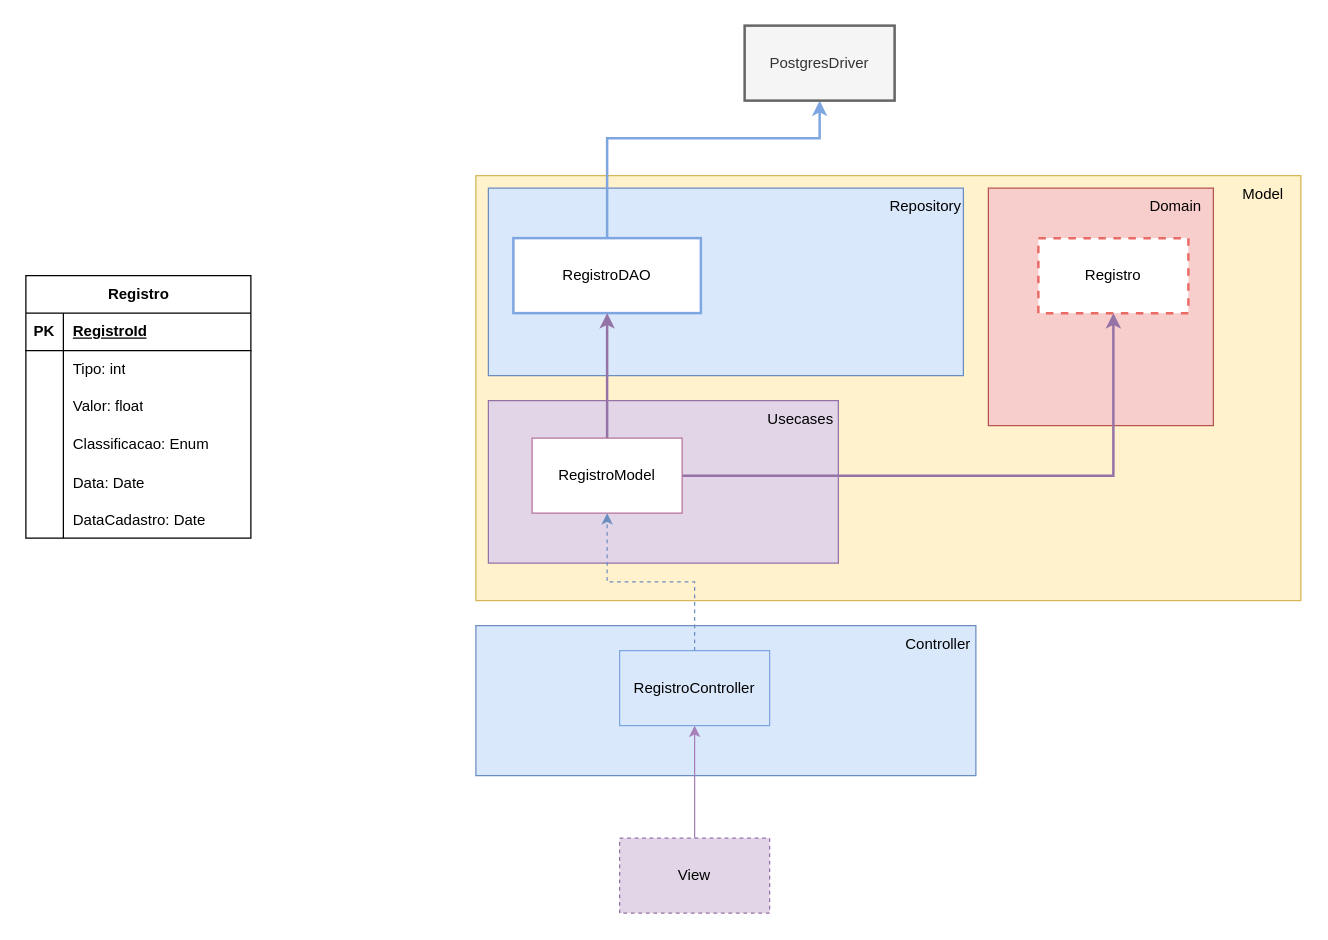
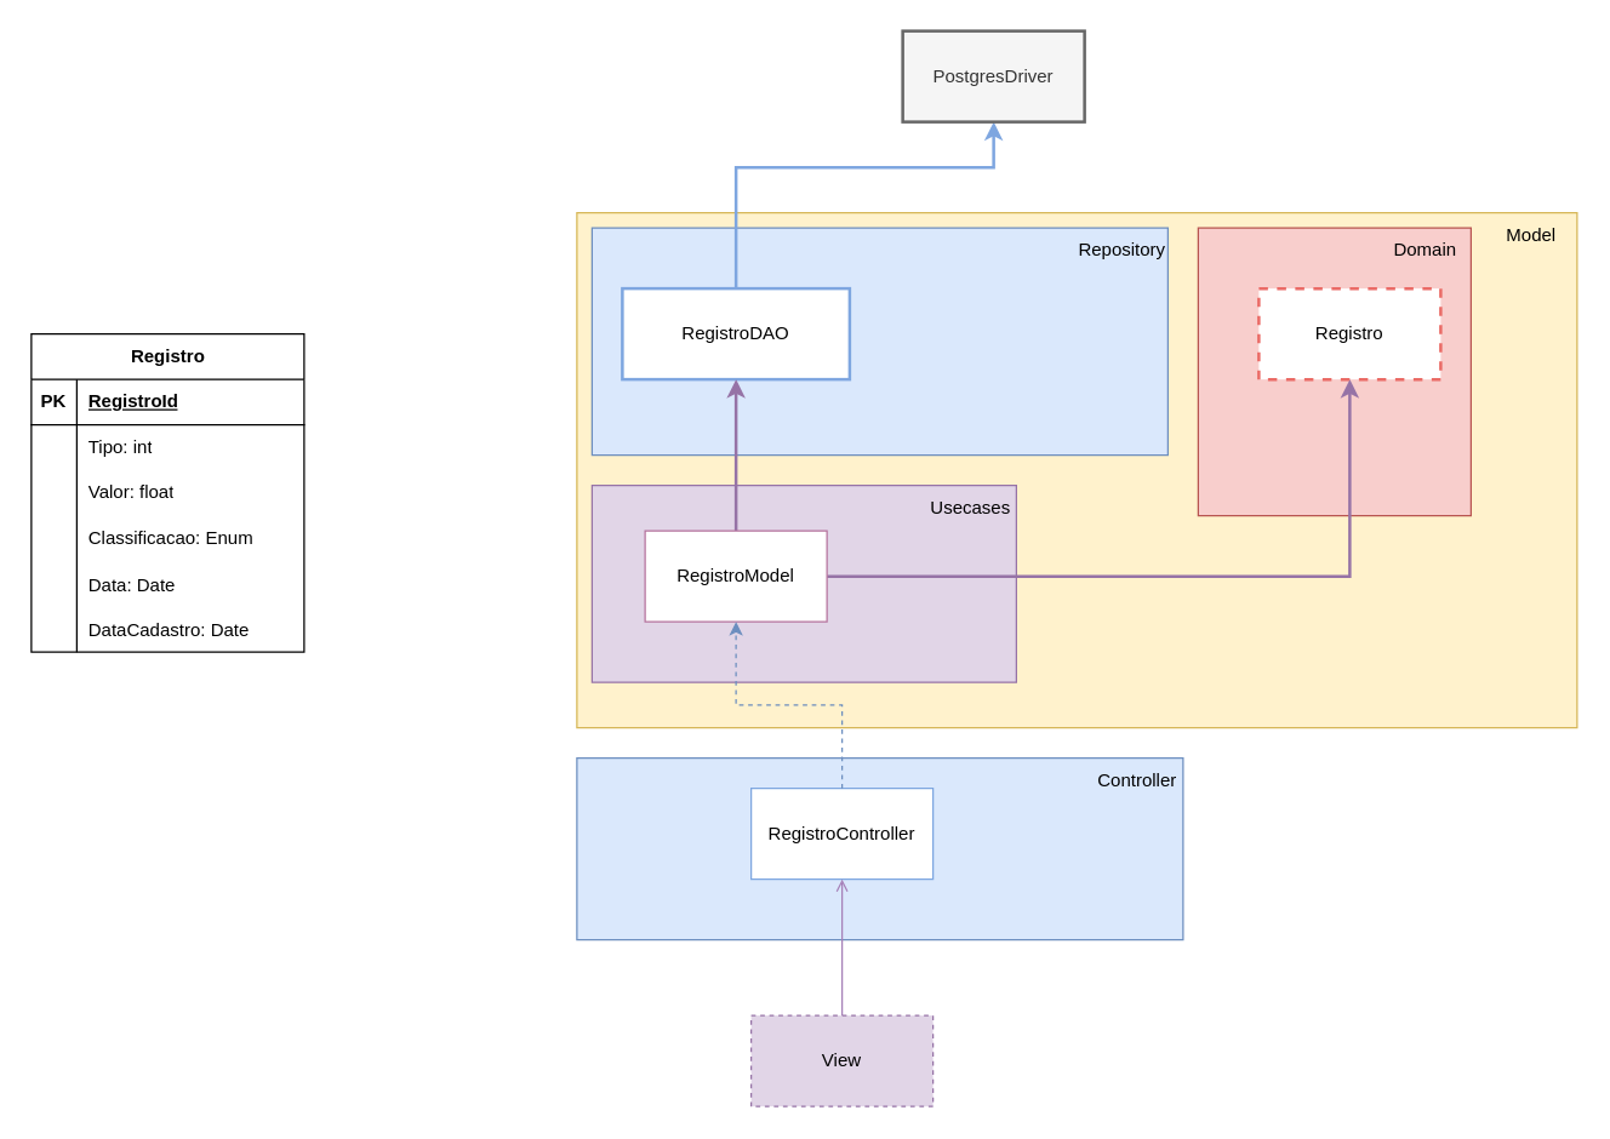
  <mxCell id="0" />
  <mxCell id="1" parent="0" />
  <mxCell id="2" value="Registro" style="shape=table;startSize=30;container=1;collapsible=1;childLayout=tableLayout;fixedRows=1;rowLines=0;fontStyle=1;align=center;resizeLast=1;html=1;" parent="1" vertex="1"><mxGeometry x="20" y="220" width="180" height="210" as="geometry" /></mxCell>
  <mxCell id="3" value="" style="shape=tableRow;horizontal=0;startSize=0;swimlaneHead=0;swimlaneBody=0;fillColor=none;collapsible=0;dropTarget=0;points=[[0,0.5],[1,0.5]];portConstraint=eastwest;top=0;left=0;right=0;bottom=1;" parent="2" vertex="1"><mxGeometry y="30" width="180" height="30" as="geometry" /></mxCell>
  <mxCell id="4" value="PK" style="shape=partialRectangle;connectable=0;fillColor=none;top=0;left=0;bottom=0;right=0;fontStyle=1;overflow=hidden;whiteSpace=wrap;html=1;" parent="3" vertex="1"><mxGeometry width="30" height="30" as="geometry"><mxRectangle width="30" height="30" as="alternateBounds" /></mxGeometry></mxCell>
  <mxCell id="5" value="RegistroId" style="shape=partialRectangle;connectable=0;fillColor=none;top=0;left=0;bottom=0;right=0;align=left;spacingLeft=6;fontStyle=5;overflow=hidden;whiteSpace=wrap;html=1;" parent="3" vertex="1"><mxGeometry x="30" width="150" height="30" as="geometry"><mxRectangle width="150" height="30" as="alternateBounds" /></mxGeometry></mxCell>
  <mxCell id="6" value="" style="shape=tableRow;horizontal=0;startSize=0;swimlaneHead=0;swimlaneBody=0;fillColor=none;collapsible=0;dropTarget=0;points=[[0,0.5],[1,0.5]];portConstraint=eastwest;top=0;left=0;right=0;bottom=0;" parent="2" vertex="1"><mxGeometry y="60" width="180" height="30" as="geometry" /></mxCell>
  <mxCell id="7" value="" style="shape=partialRectangle;connectable=0;fillColor=none;top=0;left=0;bottom=0;right=0;editable=1;overflow=hidden;whiteSpace=wrap;html=1;" parent="6" vertex="1"><mxGeometry width="30" height="30" as="geometry"><mxRectangle width="30" height="30" as="alternateBounds" /></mxGeometry></mxCell>
  <mxCell id="8" value="Tipo: int" style="shape=partialRectangle;connectable=0;fillColor=none;top=0;left=0;bottom=0;right=0;align=left;spacingLeft=6;overflow=hidden;whiteSpace=wrap;html=1;" parent="6" vertex="1"><mxGeometry x="30" width="150" height="30" as="geometry"><mxRectangle width="150" height="30" as="alternateBounds" /></mxGeometry></mxCell>
  <mxCell id="9" value="" style="shape=tableRow;horizontal=0;startSize=0;swimlaneHead=0;swimlaneBody=0;fillColor=none;collapsible=0;dropTarget=0;points=[[0,0.5],[1,0.5]];portConstraint=eastwest;top=0;left=0;right=0;bottom=0;" parent="2" vertex="1"><mxGeometry y="90" width="180" height="30" as="geometry" /></mxCell>
  <mxCell id="10" value="" style="shape=partialRectangle;connectable=0;fillColor=none;top=0;left=0;bottom=0;right=0;editable=1;overflow=hidden;whiteSpace=wrap;html=1;" parent="9" vertex="1"><mxGeometry width="30" height="30" as="geometry"><mxRectangle width="30" height="30" as="alternateBounds" /></mxGeometry></mxCell>
  <mxCell id="11" value="Valor: float" style="shape=partialRectangle;connectable=0;fillColor=none;top=0;left=0;bottom=0;right=0;align=left;spacingLeft=6;overflow=hidden;whiteSpace=wrap;html=1;" parent="9" vertex="1"><mxGeometry x="30" width="150" height="30" as="geometry"><mxRectangle width="150" height="30" as="alternateBounds" /></mxGeometry></mxCell>
  <mxCell id="12" value="" style="shape=tableRow;horizontal=0;startSize=0;swimlaneHead=0;swimlaneBody=0;fillColor=none;collapsible=0;dropTarget=0;points=[[0,0.5],[1,0.5]];portConstraint=eastwest;top=0;left=0;right=0;bottom=0;" parent="2" vertex="1"><mxGeometry y="120" width="180" height="30" as="geometry" /></mxCell>
  <mxCell id="13" value="" style="shape=partialRectangle;connectable=0;fillColor=none;top=0;left=0;bottom=0;right=0;editable=1;overflow=hidden;whiteSpace=wrap;html=1;" parent="12" vertex="1"><mxGeometry width="30" height="30" as="geometry"><mxRectangle width="30" height="30" as="alternateBounds" /></mxGeometry></mxCell>
  <mxCell id="14" value="Classificacao: Enum" style="shape=partialRectangle;connectable=0;fillColor=none;top=0;left=0;bottom=0;right=0;align=left;spacingLeft=6;overflow=hidden;whiteSpace=wrap;html=1;" parent="12" vertex="1"><mxGeometry x="30" width="150" height="30" as="geometry"><mxRectangle width="150" height="30" as="alternateBounds" /></mxGeometry></mxCell>
  <mxCell id="15" value="" style="shape=tableRow;horizontal=0;startSize=0;swimlaneHead=0;swimlaneBody=0;fillColor=none;collapsible=0;dropTarget=0;points=[[0,0.5],[1,0.5]];portConstraint=eastwest;top=0;left=0;right=0;bottom=0;" parent="2" vertex="1"><mxGeometry y="150" width="180" height="30" as="geometry" /></mxCell>
  <mxCell id="16" value="" style="shape=partialRectangle;connectable=0;fillColor=none;top=0;left=0;bottom=0;right=0;editable=1;overflow=hidden;" parent="15" vertex="1"><mxGeometry width="30" height="30" as="geometry"><mxRectangle width="30" height="30" as="alternateBounds" /></mxGeometry></mxCell>
  <mxCell id="17" value="Data: Date" style="shape=partialRectangle;connectable=0;fillColor=none;top=0;left=0;bottom=0;right=0;align=left;spacingLeft=6;overflow=hidden;" parent="15" vertex="1"><mxGeometry x="30" width="150" height="30" as="geometry"><mxRectangle width="150" height="30" as="alternateBounds" /></mxGeometry></mxCell>
  <mxCell id="18" value="" style="shape=tableRow;horizontal=0;startSize=0;swimlaneHead=0;swimlaneBody=0;fillColor=none;collapsible=0;dropTarget=0;points=[[0,0.5],[1,0.5]];portConstraint=eastwest;top=0;left=0;right=0;bottom=0;" parent="2" vertex="1"><mxGeometry y="180" width="180" height="30" as="geometry" /></mxCell>
  <mxCell id="19" value="" style="shape=partialRectangle;connectable=0;fillColor=none;top=0;left=0;bottom=0;right=0;editable=1;overflow=hidden;" parent="18" vertex="1"><mxGeometry width="30" height="30" as="geometry"><mxRectangle width="30" height="30" as="alternateBounds" /></mxGeometry></mxCell>
  <mxCell id="20" value="DataCadastro: Date" style="shape=partialRectangle;connectable=0;fillColor=none;top=0;left=0;bottom=0;right=0;align=left;spacingLeft=6;overflow=hidden;" parent="18" vertex="1"><mxGeometry x="30" width="150" height="30" as="geometry"><mxRectangle width="150" height="30" as="alternateBounds" /></mxGeometry></mxCell>
  <mxCell id="21" value="" style="rounded=0;whiteSpace=wrap;html=1;fillColor=#fff2cc;strokeColor=#d6b656;" parent="1" vertex="1"><mxGeometry x="380" y="140" width="660" height="340" as="geometry" /></mxCell>
  <mxCell id="22" value="Model" style="text;html=1;align=center;verticalAlign=middle;whiteSpace=wrap;rounded=0;" parent="1" vertex="1"><mxGeometry x="980" y="140" width="60" height="30" as="geometry" /></mxCell>
  <mxCell id="23" value="" style="rounded=0;whiteSpace=wrap;html=1;fillColor=#f8cecc;strokeColor=#b85450;" parent="1" vertex="1"><mxGeometry x="790" y="150" width="180" height="190" as="geometry" /></mxCell>
  <mxCell id="24" value="Registro" style="rounded=0;whiteSpace=wrap;html=1;dashed=1;strokeColor=#EA6B66;strokeWidth=2;" parent="1" vertex="1"><mxGeometry x="830" y="190" width="120" height="60" as="geometry" /></mxCell>
  <mxCell id="25" value="Domain" style="text;html=1;align=center;verticalAlign=middle;whiteSpace=wrap;rounded=0;" parent="1" vertex="1"><mxGeometry x="910" y="150" width="60" height="30" as="geometry" /></mxCell>
  <mxCell id="26" value="" style="rounded=0;whiteSpace=wrap;html=1;fillColor=#dae8fc;strokeColor=#6c8ebf;" parent="1" vertex="1"><mxGeometry x="390" y="150" width="380" height="150" as="geometry" /></mxCell>
  <mxCell id="27" value="Repository" style="text;html=1;align=center;verticalAlign=middle;whiteSpace=wrap;rounded=0;" parent="1" vertex="1"><mxGeometry x="710" y="150" width="60" height="30" as="geometry" /></mxCell>
  <mxCell id="28" style="edgeStyle=orthogonalEdgeStyle;rounded=0;orthogonalLoop=1;jettySize=auto;html=1;entryX=0.5;entryY=1;entryDx=0;entryDy=0;strokeWidth=2;strokeColor=#7EA6E0;" parent="1" source="29" target="32" edge="1"><mxGeometry relative="1" as="geometry"><Array as="points"><mxPoint x="485" y="110" /><mxPoint x="655" y="110" /></Array></mxGeometry></mxCell>
  <mxCell id="29" value="RegistroDAO" style="rounded=0;whiteSpace=wrap;html=1;strokeWidth=2;strokeColor=#7EA6E0;" parent="1" vertex="1"><mxGeometry x="410" y="190" width="150" height="60" as="geometry" /></mxCell>
  <mxCell id="30" value="" style="rounded=0;whiteSpace=wrap;html=1;fillColor=#dae8fc;strokeColor=#6c8ebf;" parent="1" vertex="1"><mxGeometry x="380" y="500" width="400" height="120" as="geometry" /></mxCell>
  <mxCell id="31" value="Controller" style="text;html=1;align=center;verticalAlign=middle;whiteSpace=wrap;rounded=0;" parent="1" vertex="1"><mxGeometry x="720" y="500" width="60" height="30" as="geometry" /></mxCell>
  <mxCell id="32" value="PostgresDriver" style="rounded=0;whiteSpace=wrap;html=1;fillColor=#f5f5f5;fontColor=#333333;strokeColor=#666666;strokeWidth=2;" parent="1" vertex="1"><mxGeometry x="595" y="20" width="120" height="60" as="geometry" /></mxCell>
- <mxCell id="33" value="RegistroController" style="rounded=0;whiteSpace=wrap;html=1;strokeColor=#7EA6E0;fillColor=#dae8fc;" parent="1" vertex="1"><mxGeometry x="495" y="520" width="120" height="60" as="geometry" /></mxCell>
- <mxCell id="34" style="edgeStyle=orthogonalEdgeStyle;rounded=0;orthogonalLoop=1;jettySize=auto;html=1;entryX=0.5;entryY=1;entryDx=0;entryDy=0;strokeColor=#A680B8;" parent="1" source="35" target="33" edge="1"><mxGeometry relative="1" as="geometry" /></mxCell>
+ <mxCell id="33" value="RegistroController" style="rounded=0;whiteSpace=wrap;html=1;strokeColor=#7EA6E0;" parent="1" vertex="1"><mxGeometry x="495" y="520" width="120" height="60" as="geometry" /></mxCell>
+ <mxCell id="34" style="edgeStyle=orthogonalEdgeStyle;rounded=0;orthogonalLoop=1;jettySize=auto;html=1;entryX=0.5;entryY=1;entryDx=0;entryDy=0;strokeColor=#A680B8;endArrow=open;" parent="1" source="35" target="33" edge="1"><mxGeometry relative="1" as="geometry" /></mxCell>
  <mxCell id="35" value="View" style="rounded=0;whiteSpace=wrap;html=1;fillColor=#e1d5e7;strokeColor=#9673a6;dashed=1;" parent="1" vertex="1"><mxGeometry x="495" y="670" width="120" height="60" as="geometry" /></mxCell>
  <mxCell id="36" value="" style="rounded=0;whiteSpace=wrap;html=1;strokeColor=#9673a6;fillColor=#e1d5e7;" parent="1" vertex="1"><mxGeometry x="390" y="320" width="280" height="130" as="geometry" /></mxCell>
  <mxCell id="37" value="Usecases" style="text;html=1;align=center;verticalAlign=middle;whiteSpace=wrap;rounded=0;" parent="1" vertex="1"><mxGeometry x="610" y="320" width="60" height="30" as="geometry" /></mxCell>
  <mxCell id="38" style="edgeStyle=orthogonalEdgeStyle;rounded=0;orthogonalLoop=1;jettySize=auto;html=1;entryX=0.5;entryY=1;entryDx=0;entryDy=0;fillColor=#e1d5e7;strokeColor=#9673a6;strokeWidth=2;" parent="1" source="40" target="29" edge="1"><mxGeometry relative="1" as="geometry" /></mxCell>
  <mxCell id="39" style="edgeStyle=orthogonalEdgeStyle;rounded=0;orthogonalLoop=1;jettySize=auto;html=1;entryX=0.5;entryY=1;entryDx=0;entryDy=0;fillColor=#e1d5e7;strokeColor=#9673a6;strokeWidth=2;" parent="1" source="40" target="24" edge="1"><mxGeometry relative="1" as="geometry"><Array as="points"><mxPoint x="890" y="380" /></Array></mxGeometry></mxCell>
  <mxCell id="40" value="RegistroModel" style="rounded=0;whiteSpace=wrap;html=1;strokeColor=#B5739D;" parent="1" vertex="1"><mxGeometry x="425" y="350" width="120" height="60" as="geometry" /></mxCell>
  <mxCell id="41" style="edgeStyle=orthogonalEdgeStyle;rounded=0;orthogonalLoop=1;jettySize=auto;html=1;entryX=0.5;entryY=1;entryDx=0;entryDy=0;fillColor=#dae8fc;strokeColor=#6c8ebf;dashed=1;" parent="1" source="33" target="40" edge="1"><mxGeometry relative="1" as="geometry" /></mxCell>
